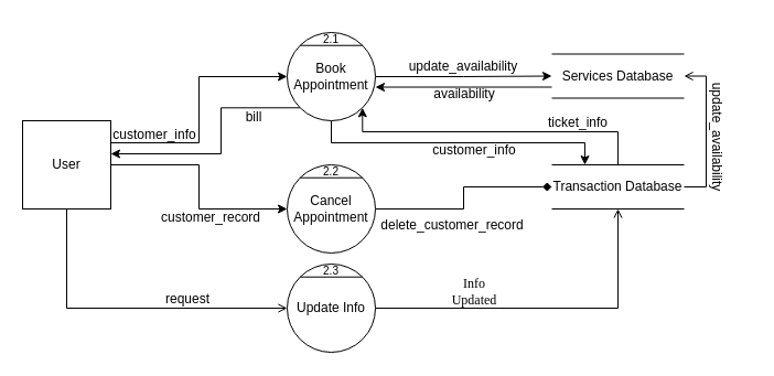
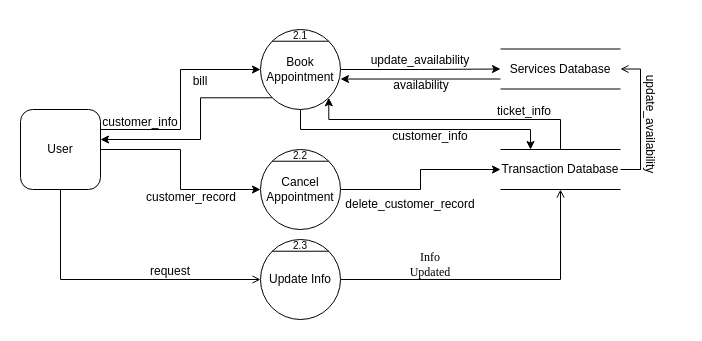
  <mxCell id="0" />
  <mxCell id="1" parent="0" />
  <mxCell id="2" style="edgeStyle=orthogonalEdgeStyle;rounded=0;orthogonalLoop=1;jettySize=auto;html=1;exitX=1;exitY=0.25;exitDx=0;exitDy=0;entryX=0;entryY=0.5;entryDx=0;entryDy=0;" parent="1" source="5" target="9" edge="1"><mxGeometry relative="1" as="geometry" /></mxCell>
  <mxCell id="3" style="edgeStyle=orthogonalEdgeStyle;rounded=0;orthogonalLoop=1;jettySize=auto;html=1;exitX=0.5;exitY=1;exitDx=0;exitDy=0;entryX=0;entryY=0.5;entryDx=0;entryDy=0;endArrow=open;" parent="1" source="5" target="29" edge="1"><mxGeometry relative="1" as="geometry" /></mxCell>
  <mxCell id="4" style="edgeStyle=orthogonalEdgeStyle;rounded=0;orthogonalLoop=1;jettySize=auto;html=1;exitX=1;exitY=0.5;exitDx=0;exitDy=0;entryX=0;entryY=0.5;entryDx=0;entryDy=0;" parent="1" source="5" target="12" edge="1"><mxGeometry relative="1" as="geometry" /></mxCell>
- <mxCell id="5" value="User" style="whiteSpace=wrap;html=1;aspect=fixed;" parent="1" vertex="1"><mxGeometry x="20" y="109" width="80" height="80" as="geometry" /></mxCell>
+ <mxCell id="5" value="User" style="whiteSpace=wrap;html=1;aspect=fixed;rounded=1;" parent="1" vertex="1"><mxGeometry x="20" y="109" width="80" height="80" as="geometry" /></mxCell>
  <mxCell id="6" style="edgeStyle=orthogonalEdgeStyle;rounded=0;orthogonalLoop=1;jettySize=auto;html=1;exitX=1;exitY=0.5;exitDx=0;exitDy=0;entryX=0;entryY=0.5;entryDx=0;entryDy=0;" parent="1" source="9" target="19" edge="1"><mxGeometry relative="1" as="geometry" /></mxCell>
  <mxCell id="7" style="edgeStyle=orthogonalEdgeStyle;rounded=0;orthogonalLoop=1;jettySize=auto;html=1;exitX=0.5;exitY=1;exitDx=0;exitDy=0;entryX=0.25;entryY=0;entryDx=0;entryDy=0;" parent="1" source="9" target="24" edge="1"><mxGeometry relative="1" as="geometry" /></mxCell>
  <mxCell id="8" style="edgeStyle=orthogonalEdgeStyle;rounded=0;orthogonalLoop=1;jettySize=auto;html=1;exitX=0;exitY=1;exitDx=0;exitDy=0;entryX=1;entryY=0.375;entryDx=0;entryDy=0;entryPerimeter=0;" parent="1" source="9" target="5" edge="1"><mxGeometry relative="1" as="geometry"><Array as="points"><mxPoint x="200" y="97" /><mxPoint x="200" y="139" /></Array></mxGeometry></mxCell>
  <mxCell id="9" value="Book Appointment" style="ellipse;whiteSpace=wrap;html=1;aspect=fixed;" parent="1" vertex="1"><mxGeometry x="260" y="29" width="80" height="80" as="geometry" /></mxCell>
  <mxCell id="10" value="" style="endArrow=none;html=1;rounded=0;exitX=0;exitY=0;exitDx=0;exitDy=0;entryX=1;entryY=0;entryDx=0;entryDy=0;" parent="1" source="9" target="9" edge="1"><mxGeometry width="50" height="50" relative="1" as="geometry"><mxPoint x="230" y="9" as="sourcePoint" /><mxPoint x="280" y="-41" as="targetPoint" /></mxGeometry></mxCell>
- <mxCell id="11" style="edgeStyle=orthogonalEdgeStyle;rounded=0;orthogonalLoop=1;jettySize=auto;html=1;exitX=1;exitY=0.5;exitDx=0;exitDy=0;entryX=0;entryY=0.5;entryDx=0;entryDy=0;endArrow=diamond;" parent="1" source="12" target="24" edge="1"><mxGeometry relative="1" as="geometry" /></mxCell>
+ <mxCell id="11" style="edgeStyle=orthogonalEdgeStyle;rounded=0;orthogonalLoop=1;jettySize=auto;html=1;exitX=1;exitY=0.5;exitDx=0;exitDy=0;entryX=0;entryY=0.5;entryDx=0;entryDy=0;" parent="1" source="12" target="24" edge="1"><mxGeometry relative="1" as="geometry" /></mxCell>
  <mxCell id="12" value="Cancel Appointment" style="ellipse;whiteSpace=wrap;html=1;aspect=fixed;" parent="1" vertex="1"><mxGeometry x="260" y="149" width="80" height="80" as="geometry" /></mxCell>
  <mxCell id="13" value="" style="endArrow=none;html=1;rounded=0;exitX=0;exitY=0;exitDx=0;exitDy=0;entryX=1;entryY=0;entryDx=0;entryDy=0;" parent="1" source="12" target="12" edge="1"><mxGeometry width="50" height="50" relative="1" as="geometry"><mxPoint x="270" y="329" as="sourcePoint" /><mxPoint x="320" y="279" as="targetPoint" /></mxGeometry></mxCell>
  <mxCell id="14" value="customer_info" style="text;html=1;strokeColor=none;fillColor=none;align=center;verticalAlign=middle;whiteSpace=wrap;rounded=0;" parent="1" vertex="1"><mxGeometry x="110" y="107" width="60" height="30" as="geometry" /></mxCell>
  <mxCell id="15" value="customer_record" style="text;html=1;strokeColor=none;fillColor=none;align=center;verticalAlign=middle;whiteSpace=wrap;rounded=0;" parent="1" vertex="1"><mxGeometry x="161" y="182" width="60" height="30" as="geometry" /></mxCell>
  <mxCell id="16" value="" style="endArrow=none;html=1;rounded=0;" parent="1" edge="1"><mxGeometry width="50" height="50" relative="1" as="geometry"><mxPoint x="500" y="48.5" as="sourcePoint" /><mxPoint x="620" y="48.5" as="targetPoint" /></mxGeometry></mxCell>
  <mxCell id="17" value="" style="endArrow=none;html=1;rounded=0;" parent="1" edge="1"><mxGeometry width="50" height="50" relative="1" as="geometry"><mxPoint x="500" y="88.5" as="sourcePoint" /><mxPoint x="620" y="88.5" as="targetPoint" /></mxGeometry></mxCell>
  <mxCell id="18" style="edgeStyle=orthogonalEdgeStyle;rounded=0;orthogonalLoop=1;jettySize=auto;html=1;exitX=0;exitY=0.75;exitDx=0;exitDy=0;entryX=1;entryY=0.619;entryDx=0;entryDy=0;entryPerimeter=0;" parent="1" source="19" target="9" edge="1"><mxGeometry relative="1" as="geometry" /></mxCell>
  <mxCell id="19" value="Services Database" style="text;html=1;strokeColor=none;fillColor=none;align=center;verticalAlign=middle;whiteSpace=wrap;rounded=0;" parent="1" vertex="1"><mxGeometry x="500" y="48.5" width="120" height="40" as="geometry" /></mxCell>
  <mxCell id="20" value="" style="endArrow=none;html=1;rounded=0;" parent="1" edge="1"><mxGeometry width="50" height="50" relative="1" as="geometry"><mxPoint x="500" y="149" as="sourcePoint" /><mxPoint x="620" y="149" as="targetPoint" /></mxGeometry></mxCell>
  <mxCell id="21" value="" style="endArrow=none;html=1;rounded=0;" parent="1" edge="1"><mxGeometry width="50" height="50" relative="1" as="geometry"><mxPoint x="500" y="189" as="sourcePoint" /><mxPoint x="620" y="189" as="targetPoint" /></mxGeometry></mxCell>
  <mxCell id="22" style="edgeStyle=orthogonalEdgeStyle;rounded=0;orthogonalLoop=1;jettySize=auto;html=1;exitX=0.5;exitY=0;exitDx=0;exitDy=0;entryX=1;entryY=1;entryDx=0;entryDy=0;" parent="1" source="24" target="9" edge="1"><mxGeometry relative="1" as="geometry"><Array as="points"><mxPoint x="560" y="119" /><mxPoint x="328" y="119" /></Array></mxGeometry></mxCell>
  <mxCell id="23" style="edgeStyle=orthogonalEdgeStyle;rounded=0;orthogonalLoop=1;jettySize=auto;html=1;exitX=1;exitY=0.5;exitDx=0;exitDy=0;entryX=1;entryY=0.5;entryDx=0;entryDy=0;endArrow=open;" parent="1" source="24" target="19" edge="1"><mxGeometry relative="1" as="geometry" /></mxCell>
  <mxCell id="24" value="Transaction Database" style="text;html=1;strokeColor=none;fillColor=none;align=center;verticalAlign=middle;whiteSpace=wrap;rounded=0;" parent="1" vertex="1"><mxGeometry x="500" y="149" width="120" height="40" as="geometry" /></mxCell>
  <mxCell id="25" value="update_availability" style="text;html=1;strokeColor=none;fillColor=none;align=center;verticalAlign=middle;whiteSpace=wrap;rounded=0;" parent="1" vertex="1"><mxGeometry x="390" y="45" width="60" height="30" as="geometry" /></mxCell>
  <mxCell id="26" value="&lt;font style=&quot;font-size: 10px;&quot;&gt;2.1&lt;/font&gt;" style="text;html=1;strokeColor=none;fillColor=none;align=center;verticalAlign=middle;whiteSpace=wrap;rounded=0;" parent="1" vertex="1"><mxGeometry x="270" y="20" width="60" height="30" as="geometry" /></mxCell>
  <mxCell id="27" value="&lt;font style=&quot;font-size: 10px;&quot;&gt;2.2&lt;/font&gt;" style="text;html=1;strokeColor=none;fillColor=none;align=center;verticalAlign=middle;whiteSpace=wrap;rounded=0;" parent="1" vertex="1"><mxGeometry x="270" y="140" width="60" height="30" as="geometry" /></mxCell>
  <mxCell id="28" style="edgeStyle=orthogonalEdgeStyle;rounded=0;orthogonalLoop=1;jettySize=auto;html=1;exitX=1;exitY=0.5;exitDx=0;exitDy=0;entryX=0.5;entryY=1;entryDx=0;entryDy=0;endArrow=open;" parent="1" source="29" target="24" edge="1"><mxGeometry relative="1" as="geometry" /></mxCell>
  <mxCell id="29" value="Update Info" style="ellipse;whiteSpace=wrap;html=1;aspect=fixed;" parent="1" vertex="1"><mxGeometry x="260" y="239" width="80" height="80" as="geometry" /></mxCell>
  <mxCell id="30" value="" style="endArrow=none;html=1;rounded=0;exitX=0;exitY=0;exitDx=0;exitDy=0;entryX=1;entryY=0;entryDx=0;entryDy=0;" parent="1" source="29" target="29" edge="1"><mxGeometry width="50" height="50" relative="1" as="geometry"><mxPoint x="270" y="419" as="sourcePoint" /><mxPoint x="320" y="369" as="targetPoint" /></mxGeometry></mxCell>
  <mxCell id="31" value="&lt;font style=&quot;font-size: 10px;&quot;&gt;2.3&lt;/font&gt;" style="text;html=1;strokeColor=none;fillColor=none;align=center;verticalAlign=middle;whiteSpace=wrap;rounded=0;" parent="1" vertex="1"><mxGeometry x="270" y="230" width="60" height="30" as="geometry" /></mxCell>
  <mxCell id="32" value="request" style="text;html=1;strokeColor=none;fillColor=none;align=center;verticalAlign=middle;whiteSpace=wrap;rounded=0;" parent="1" vertex="1"><mxGeometry x="140" y="256" width="60" height="30" as="geometry" /></mxCell>
  <mxCell id="33" value="Info Updated" style="text;html=1;strokeColor=none;fillColor=none;align=center;verticalAlign=middle;whiteSpace=wrap;rounded=0;fontFamily=Times New Roman;" parent="1" vertex="1"><mxGeometry x="400" y="249" width="60" height="30" as="geometry" /></mxCell>
  <mxCell id="34" value="availability" style="text;html=1;strokeColor=none;fillColor=none;align=center;verticalAlign=middle;whiteSpace=wrap;rounded=0;" parent="1" vertex="1"><mxGeometry x="391" y="70" width="60" height="30" as="geometry" /></mxCell>
  <mxCell id="35" value="customer_info" style="text;html=1;strokeColor=none;fillColor=none;align=center;verticalAlign=middle;whiteSpace=wrap;rounded=0;" parent="1" vertex="1"><mxGeometry x="400" y="121" width="60" height="30" as="geometry" /></mxCell>
  <mxCell id="36" value="ticket_info" style="text;html=1;strokeColor=none;fillColor=none;align=center;verticalAlign=middle;whiteSpace=wrap;rounded=0;" parent="1" vertex="1"><mxGeometry x="494" y="96" width="60" height="30" as="geometry" /></mxCell>
  <mxCell id="37" value="delete_customer_record" style="text;html=1;strokeColor=none;fillColor=none;align=center;verticalAlign=middle;whiteSpace=wrap;rounded=0;" parent="1" vertex="1"><mxGeometry x="380" y="189" width="60" height="30" as="geometry" /></mxCell>
- <mxCell id="38" value="bill" style="text;html=1;strokeColor=none;fillColor=none;align=center;verticalAlign=middle;whiteSpace=wrap;rounded=0;" parent="1" vertex="1"><mxGeometry x="200" y="91" width="60" height="30" as="geometry" /></mxCell>
+ <mxCell id="38" value="bill" style="text;html=1;strokeColor=none;fillColor=none;align=center;verticalAlign=middle;whiteSpace=wrap;rounded=0;" parent="1" vertex="1"><mxGeometry x="170" y="66" width="60" height="30" as="geometry" /></mxCell>
  <mxCell id="39" value="update_availability" style="text;html=1;strokeColor=none;fillColor=none;align=center;verticalAlign=middle;whiteSpace=wrap;rounded=0;rotation=90;" parent="1" vertex="1"><mxGeometry x="620" y="109" width="60" height="30" as="geometry" /></mxCell>
